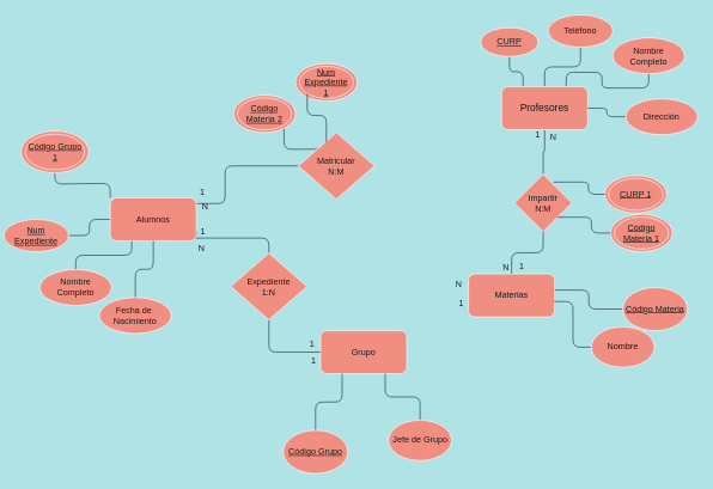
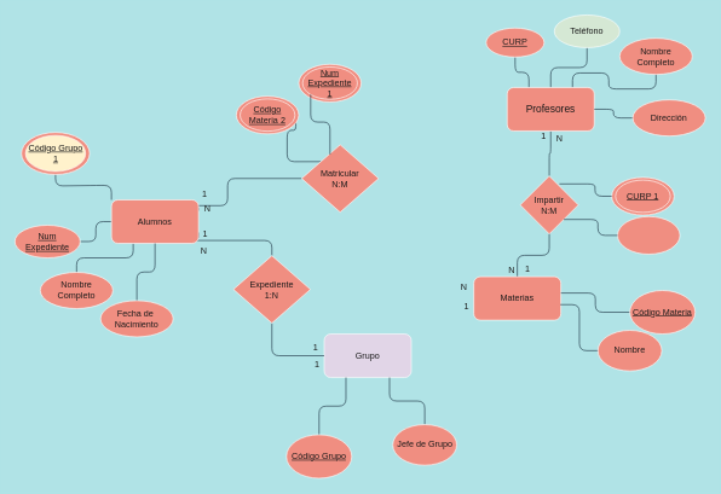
  <mxCell id="0" />
  <mxCell id="1" parent="0" />
  <mxCell id="2" style="edgeStyle=orthogonalEdgeStyle;curved=0;rounded=1;sketch=0;orthogonalLoop=1;jettySize=auto;html=1;exitX=0.25;exitY=0;exitDx=0;exitDy=0;fontColor=#1A1A1A;strokeColor=#182E3E;endArrow=none;endFill=0;" parent="1" source="6" target="8" edge="1"><mxGeometry relative="1" as="geometry" /></mxCell>
  <mxCell id="3" style="edgeStyle=orthogonalEdgeStyle;curved=0;rounded=1;sketch=0;orthogonalLoop=1;jettySize=auto;html=1;exitX=0.75;exitY=0;exitDx=0;exitDy=0;fontColor=#1A1A1A;endArrow=none;endFill=0;strokeColor=#182E3E;" parent="1" source="6" target="9" edge="1"><mxGeometry relative="1" as="geometry" /></mxCell>
  <mxCell id="4" style="edgeStyle=orthogonalEdgeStyle;curved=0;rounded=1;sketch=0;orthogonalLoop=1;jettySize=auto;html=1;exitX=0.5;exitY=0;exitDx=0;exitDy=0;entryX=0.5;entryY=1;entryDx=0;entryDy=0;fontColor=#1A1A1A;endArrow=none;endFill=0;strokeColor=#182E3E;" parent="1" source="6" target="7" edge="1"><mxGeometry relative="1" as="geometry" /></mxCell>
  <mxCell id="5" style="edgeStyle=orthogonalEdgeStyle;curved=0;rounded=1;sketch=0;orthogonalLoop=1;jettySize=auto;html=1;exitX=0.5;exitY=1;exitDx=0;exitDy=0;entryX=0.5;entryY=0;entryDx=0;entryDy=0;fontColor=#1A1A1A;endArrow=none;endFill=0;strokeColor=#182E3E;" parent="1" source="6" target="12" edge="1"><mxGeometry relative="1" as="geometry" /></mxCell>
  <mxCell id="6" value="&lt;font style=&quot;font-size: 14px;&quot;&gt;Profesores&lt;br&gt;&lt;/font&gt;" style="rounded=1;whiteSpace=wrap;html=1;sketch=0;fontColor=#1A1A1A;strokeColor=#FFFFFF;fillColor=#F08E81;" parent="1" vertex="1"><mxGeometry x="698" y="120" width="120" height="60" as="geometry" /></mxCell>
- <mxCell id="7" value="Teléfono" style="ellipse;whiteSpace=wrap;html=1;rounded=0;sketch=0;fontColor=#1A1A1A;strokeColor=#FFFFFF;fillColor=#F08E81;" parent="1" vertex="1"><mxGeometry x="763" y="20" width="90" height="45" as="geometry" /></mxCell>
+ <mxCell id="7" value="Teléfono" style="ellipse;whiteSpace=wrap;html=1;rounded=0;sketch=0;fontColor=#1A1A1A;strokeColor=#FFFFFF;fillColor=#d5e8d4;" parent="1" vertex="1"><mxGeometry x="763" y="20" width="90" height="45" as="geometry" /></mxCell>
  <mxCell id="8" value="&lt;u&gt;CURP&lt;/u&gt;" style="ellipse;whiteSpace=wrap;html=1;rounded=0;sketch=0;fontColor=#1A1A1A;strokeColor=#FFFFFF;fillColor=#F08E81;" parent="1" vertex="1"><mxGeometry x="669" y="38" width="80" height="40" as="geometry" /></mxCell>
  <mxCell id="9" value="Nombre&lt;br&gt;Completo" style="ellipse;whiteSpace=wrap;html=1;rounded=0;sketch=0;fontColor=#1A1A1A;strokeColor=#FFFFFF;fillColor=#F08E81;" parent="1" vertex="1"><mxGeometry x="853" y="52" width="100" height="50" as="geometry" /></mxCell>
  <mxCell id="10" style="edgeStyle=orthogonalEdgeStyle;curved=0;rounded=1;sketch=0;orthogonalLoop=1;jettySize=auto;html=1;exitX=0;exitY=0.5;exitDx=0;exitDy=0;entryX=1;entryY=0.5;entryDx=0;entryDy=0;fontColor=#1A1A1A;endArrow=none;endFill=0;strokeColor=#182E3E;" parent="1" source="11" target="6" edge="1"><mxGeometry relative="1" as="geometry" /></mxCell>
  <mxCell id="11" value="Dirección" style="ellipse;whiteSpace=wrap;html=1;rounded=0;sketch=0;fontColor=#1A1A1A;strokeColor=#FFFFFF;fillColor=#F08E81;" parent="1" vertex="1"><mxGeometry x="871" y="137" width="100" height="50" as="geometry" /></mxCell>
  <mxCell id="12" value="Impartir&lt;br&gt;N:M" style="rhombus;whiteSpace=wrap;html=1;rounded=0;sketch=0;fontColor=#1A1A1A;strokeColor=#FFFFFF;fillColor=#F08E81;" parent="1" vertex="1"><mxGeometry x="716" y="242" width="80" height="80" as="geometry" /></mxCell>
  <mxCell id="13" style="edgeStyle=orthogonalEdgeStyle;curved=0;rounded=1;sketch=0;orthogonalLoop=1;jettySize=auto;html=1;exitX=0.5;exitY=0;exitDx=0;exitDy=0;entryX=0.5;entryY=1;entryDx=0;entryDy=0;fontColor=#1A1A1A;endArrow=none;endFill=0;strokeColor=#182E3E;" parent="1" source="14" target="12" edge="1"><mxGeometry relative="1" as="geometry" /></mxCell>
  <mxCell id="14" value="Materias" style="rounded=1;whiteSpace=wrap;html=1;sketch=0;fontColor=#1A1A1A;strokeColor=#FFFFFF;fillColor=#F08E81;" parent="1" vertex="1"><mxGeometry x="652" y="381" width="120" height="60" as="geometry" /></mxCell>
  <mxCell id="15" style="edgeStyle=orthogonalEdgeStyle;curved=0;rounded=1;sketch=0;orthogonalLoop=1;jettySize=auto;html=1;exitX=0;exitY=0.5;exitDx=0;exitDy=0;entryX=1;entryY=0.375;entryDx=0;entryDy=0;entryPerimeter=0;fontColor=#1A1A1A;endArrow=none;endFill=0;strokeColor=#182E3E;" parent="1" source="16" target="14" edge="1"><mxGeometry relative="1" as="geometry" /></mxCell>
  <mxCell id="16" value="&lt;u&gt;Código Materia&lt;/u&gt;" style="ellipse;whiteSpace=wrap;html=1;rounded=0;sketch=0;fontColor=#1A1A1A;strokeColor=#FFFFFF;fillColor=#F08E81;" parent="1" vertex="1"><mxGeometry x="867" y="400" width="90" height="60" as="geometry" /></mxCell>
  <mxCell id="17" style="edgeStyle=orthogonalEdgeStyle;curved=0;rounded=1;sketch=0;orthogonalLoop=1;jettySize=auto;html=1;exitX=0;exitY=0.5;exitDx=0;exitDy=0;entryX=0.992;entryY=0.642;entryDx=0;entryDy=0;entryPerimeter=0;fontColor=#1A1A1A;endArrow=none;endFill=0;strokeColor=#182E3E;" parent="1" source="18" target="14" edge="1"><mxGeometry relative="1" as="geometry" /></mxCell>
  <mxCell id="18" value="Nombre" style="ellipse;whiteSpace=wrap;html=1;rounded=0;sketch=0;fontColor=#1A1A1A;strokeColor=#FFFFFF;fillColor=#F08E81;" parent="1" vertex="1"><mxGeometry x="823" y="455" width="88" height="56" as="geometry" /></mxCell>
  <mxCell id="19" style="edgeStyle=orthogonalEdgeStyle;curved=0;rounded=1;sketch=0;orthogonalLoop=1;jettySize=auto;html=1;exitX=0;exitY=0.5;exitDx=0;exitDy=0;entryX=1;entryY=0.5;entryDx=0;entryDy=0;fontColor=#1A1A1A;endArrow=none;endFill=0;strokeColor=#182E3E;" edge="1" parent="1" source="24" target="35"><mxGeometry relative="1" as="geometry" /></mxCell>
  <mxCell id="20" style="edgeStyle=orthogonalEdgeStyle;curved=0;rounded=1;sketch=0;orthogonalLoop=1;jettySize=auto;html=1;exitX=0.25;exitY=1;exitDx=0;exitDy=0;entryX=0.5;entryY=0;entryDx=0;entryDy=0;fontColor=#1A1A1A;endArrow=none;endFill=0;strokeColor=#182E3E;" edge="1" parent="1" source="24" target="32"><mxGeometry relative="1" as="geometry" /></mxCell>
  <mxCell id="21" style="edgeStyle=orthogonalEdgeStyle;curved=0;rounded=1;sketch=0;orthogonalLoop=1;jettySize=auto;html=1;exitX=1;exitY=0.75;exitDx=0;exitDy=0;entryX=0.5;entryY=0;entryDx=0;entryDy=0;fontColor=#1A1A1A;endArrow=none;endFill=0;strokeColor=#182E3E;" edge="1" parent="1" source="24" target="27"><mxGeometry relative="1" as="geometry"><Array as="points"><mxPoint x="210" y="331" /><mxPoint x="375" y="331" /></Array></mxGeometry></mxCell>
  <mxCell id="22" style="edgeStyle=orthogonalEdgeStyle;curved=0;rounded=1;sketch=0;orthogonalLoop=1;jettySize=auto;html=1;exitX=1;exitY=0.25;exitDx=0;exitDy=0;entryX=0;entryY=0.5;entryDx=0;entryDy=0;fontColor=#1A1A1A;endArrow=none;endFill=0;strokeColor=#182E3E;" edge="1" parent="1" source="24" target="37"><mxGeometry relative="1" as="geometry"><Array as="points"><mxPoint x="210" y="283" /><mxPoint x="313" y="283" /><mxPoint x="313" y="231" /></Array></mxGeometry></mxCell>
  <mxCell id="23" style="edgeStyle=orthogonalEdgeStyle;curved=0;rounded=1;sketch=0;orthogonalLoop=1;jettySize=auto;html=1;exitX=0;exitY=0;exitDx=0;exitDy=0;entryX=0.5;entryY=1;entryDx=0;entryDy=0;fontColor=#1A1A1A;endArrow=none;endFill=0;strokeColor=#182E3E;" edge="1" parent="1" source="24" target="44"><mxGeometry relative="1" as="geometry" /></mxCell>
  <mxCell id="24" value="Alumnos" style="rounded=1;whiteSpace=wrap;html=1;sketch=0;fontColor=#1A1A1A;strokeColor=#FFFFFF;fillColor=#F08E81;" parent="1" vertex="1"><mxGeometry x="153" y="275" width="120" height="60" as="geometry" /></mxCell>
- <mxCell id="25" value="Grupo" style="rounded=1;whiteSpace=wrap;html=1;sketch=0;fontColor=#1A1A1A;strokeColor=#FFFFFF;fillColor=#F08E81;" parent="1" vertex="1"><mxGeometry x="446" y="460" width="120" height="60" as="geometry" /></mxCell>
+ <mxCell id="25" value="Grupo" style="rounded=1;whiteSpace=wrap;html=1;sketch=0;fontColor=#1A1A1A;strokeColor=#FFFFFF;fillColor=#e1d5e7;" parent="1" vertex="1"><mxGeometry x="446" y="460" width="120" height="60" as="geometry" /></mxCell>
  <mxCell id="26" style="edgeStyle=orthogonalEdgeStyle;curved=0;rounded=1;sketch=0;orthogonalLoop=1;jettySize=auto;html=1;exitX=0.5;exitY=1;exitDx=0;exitDy=0;entryX=0;entryY=0.5;entryDx=0;entryDy=0;fontColor=#1A1A1A;endArrow=none;endFill=0;strokeColor=#182E3E;" edge="1" parent="1" source="27" target="25"><mxGeometry relative="1" as="geometry" /></mxCell>
  <mxCell id="27" value="Expediente&lt;br&gt;1:N" style="rhombus;whiteSpace=wrap;html=1;rounded=0;sketch=0;fontColor=#1A1A1A;strokeColor=#FFFFFF;fillColor=#F08E81;" parent="1" vertex="1"><mxGeometry x="321" y="352" width="106" height="93" as="geometry" /></mxCell>
  <mxCell id="28" style="edgeStyle=orthogonalEdgeStyle;curved=0;rounded=1;sketch=0;orthogonalLoop=1;jettySize=auto;html=1;exitX=0.5;exitY=0;exitDx=0;exitDy=0;entryX=0.25;entryY=1;entryDx=0;entryDy=0;fontColor=#1A1A1A;endArrow=none;endFill=0;strokeColor=#182E3E;" parent="1" source="29" target="25" edge="1"><mxGeometry relative="1" as="geometry"><mxPoint x="455.5" y="585" as="sourcePoint" /></mxGeometry></mxCell>
  <mxCell id="29" value="&lt;u&gt;Código Grupo&lt;/u&gt;" style="ellipse;whiteSpace=wrap;html=1;rounded=0;sketch=0;fontColor=#1A1A1A;strokeColor=#FFFFFF;fillColor=#F08E81;" parent="1" vertex="1"><mxGeometry x="394" y="599" width="90" height="60" as="geometry" /></mxCell>
  <mxCell id="30" style="edgeStyle=orthogonalEdgeStyle;curved=0;rounded=1;sketch=0;orthogonalLoop=1;jettySize=auto;html=1;exitX=0.5;exitY=0;exitDx=0;exitDy=0;entryX=0.75;entryY=1;entryDx=0;entryDy=0;fontColor=#1A1A1A;endArrow=none;endFill=0;strokeColor=#182E3E;" parent="1" source="31" target="25" edge="1"><mxGeometry relative="1" as="geometry" /></mxCell>
  <mxCell id="31" value="Jefe de Grupo" style="ellipse;whiteSpace=wrap;html=1;rounded=0;sketch=0;fontColor=#1A1A1A;strokeColor=#FFFFFF;fillColor=#F08E81;" parent="1" vertex="1"><mxGeometry x="540.5" y="585" width="88" height="56" as="geometry" /></mxCell>
  <mxCell id="32" value="Nombre&lt;br&gt;Completo" style="ellipse;whiteSpace=wrap;html=1;rounded=0;sketch=0;fontColor=#1A1A1A;strokeColor=#FFFFFF;fillColor=#F08E81;" parent="1" vertex="1"><mxGeometry x="55" y="375" width="100" height="50" as="geometry" /></mxCell>
  <mxCell id="33" style="edgeStyle=orthogonalEdgeStyle;curved=0;rounded=1;sketch=0;orthogonalLoop=1;jettySize=auto;html=1;exitX=0.5;exitY=0;exitDx=0;exitDy=0;entryX=0.5;entryY=1;entryDx=0;entryDy=0;fontColor=#1A1A1A;endArrow=none;endFill=0;strokeColor=#182E3E;" edge="1" parent="1" source="34" target="24"><mxGeometry relative="1" as="geometry" /></mxCell>
  <mxCell id="34" value="Fecha de&amp;nbsp;&lt;br&gt;Nacimiento" style="ellipse;whiteSpace=wrap;html=1;rounded=0;sketch=0;fontColor=#1A1A1A;strokeColor=#FFFFFF;fillColor=#F08E81;" parent="1" vertex="1"><mxGeometry x="138" y="414" width="100" height="50" as="geometry" /></mxCell>
- <mxCell id="35" value="&lt;u&gt;Num Expediente&lt;/u&gt;" style="ellipse;whiteSpace=wrap;html=1;rounded=0;sketch=0;fontColor=#1A1A1A;strokeColor=#FFFFFF;fillColor=#F08E81;" parent="1" vertex="1"><mxGeometry x="5" y="305" width="90" height="45" as="geometry" /></mxCell>
+ <mxCell id="35" value="&lt;u&gt;Num Expediente&lt;/u&gt;" style="ellipse;whiteSpace=wrap;html=1;rounded=0;sketch=0;fontColor=#1A1A1A;strokeColor=#FFFFFF;fillColor=#F08E81;" parent="1" vertex="1"><mxGeometry x="20" y="310" width="90" height="45" as="geometry" /></mxCell>
  <mxCell id="36" style="edgeStyle=orthogonalEdgeStyle;curved=0;rounded=1;sketch=0;orthogonalLoop=1;jettySize=auto;html=1;exitX=0;exitY=0;exitDx=0;exitDy=0;entryX=0.953;entryY=0.702;entryDx=0;entryDy=0;entryPerimeter=0;fontColor=#1A1A1A;endArrow=none;endFill=0;strokeColor=#182E3E;" edge="1" parent="1" source="37" target="65"><mxGeometry relative="1" as="geometry" /></mxCell>
- <mxCell id="37" value="Matricular&lt;br&gt;N:M" style="rhombus;whiteSpace=wrap;html=1;rounded=0;sketch=0;fontColor=#1A1A1A;strokeColor=#FFFFFF;fillColor=#F08E81;" vertex="1" parent="1"><mxGeometry x="415" y="184" width="106" height="93" as="geometry" /></mxCell>
+ <mxCell id="37" value="Matricular&lt;br&gt;N:M" style="rhombus;whiteSpace=wrap;html=1;rounded=0;sketch=0;fontColor=#1A1A1A;strokeColor=#FFFFFF;fillColor=#F08E81;" vertex="1" parent="1"><mxGeometry x="415" y="199" width="106" height="93" as="geometry" /></mxCell>
  <mxCell id="38" value="1" style="text;html=1;align=center;verticalAlign=middle;resizable=0;points=[];autosize=1;strokeColor=none;fillColor=none;fontColor=#1A1A1A;" vertex="1" parent="1"><mxGeometry x="273" y="313" width="17" height="18" as="geometry" /></mxCell>
  <mxCell id="39" value="1" style="text;html=1;align=center;verticalAlign=middle;resizable=0;points=[];autosize=1;strokeColor=none;fillColor=none;fontColor=#1A1A1A;" vertex="1" parent="1"><mxGeometry x="425" y="470" width="17" height="18" as="geometry" /></mxCell>
  <mxCell id="40" value="1" style="text;html=1;align=center;verticalAlign=middle;resizable=0;points=[];autosize=1;strokeColor=none;fillColor=none;fontColor=#1A1A1A;" vertex="1" parent="1"><mxGeometry x="427" y="494" width="17" height="18" as="geometry" /></mxCell>
  <mxCell id="41" value="N" style="text;html=1;align=center;verticalAlign=middle;resizable=0;points=[];autosize=1;strokeColor=none;fillColor=none;fontColor=#1A1A1A;" vertex="1" parent="1"><mxGeometry x="270" y="336" width="19" height="18" as="geometry" /></mxCell>
  <mxCell id="42" value="" style="group" vertex="1" connectable="0" parent="1"><mxGeometry x="29" y="182" width="94" height="58" as="geometry" /></mxCell>
  <mxCell id="43" value="" style="ellipse;whiteSpace=wrap;html=1;rounded=0;sketch=0;fontSize=14;fontColor=#1A1A1A;strokeColor=#FFFFFF;fillColor=#F08E81;" vertex="1" parent="42"><mxGeometry width="94" height="58.0" as="geometry" /></mxCell>
- <mxCell id="44" value="&lt;u&gt;Código Grupo&lt;br&gt;&lt;/u&gt;&lt;u&gt;1&lt;br&gt;&lt;/u&gt;" style="ellipse;whiteSpace=wrap;html=1;rounded=0;sketch=0;fontColor=#1A1A1A;strokeColor=#FFFFFF;fillColor=#F08E81;" vertex="1" parent="42"><mxGeometry x="5.732" y="4.143" width="82.537" height="49.714" as="geometry" /></mxCell>
+ <mxCell id="44" value="&lt;u&gt;Código Grupo&lt;br&gt;&lt;/u&gt;&lt;u&gt;1&lt;br&gt;&lt;/u&gt;" style="ellipse;whiteSpace=wrap;html=1;rounded=0;sketch=0;fontColor=#1A1A1A;strokeColor=#FFFFFF;fillColor=#fff2cc;" vertex="1" parent="42"><mxGeometry x="5.732" y="4.143" width="82.537" height="49.714" as="geometry" /></mxCell>
  <mxCell id="45" value="1" style="text;html=1;align=center;verticalAlign=middle;resizable=0;points=[];autosize=1;strokeColor=none;fillColor=none;fontColor=#1A1A1A;" vertex="1" parent="1"><mxGeometry x="272" y="258" width="17" height="18" as="geometry" /></mxCell>
  <mxCell id="46" value="N" style="text;html=1;align=center;verticalAlign=middle;resizable=0;points=[];autosize=1;strokeColor=none;fillColor=none;fontColor=#1A1A1A;" vertex="1" parent="1"><mxGeometry x="628" y="386" width="19" height="18" as="geometry" /></mxCell>
  <mxCell id="47" value="1" style="text;html=1;align=center;verticalAlign=middle;resizable=0;points=[];autosize=1;strokeColor=none;fillColor=none;fontColor=#1A1A1A;" vertex="1" parent="1"><mxGeometry x="633" y="414" width="17" height="18" as="geometry" /></mxCell>
  <mxCell id="48" value="N" style="text;html=1;align=center;verticalAlign=middle;resizable=0;points=[];autosize=1;strokeColor=none;fillColor=none;fontColor=#1A1A1A;" vertex="1" parent="1"><mxGeometry x="275" y="279" width="19" height="18" as="geometry" /></mxCell>
  <mxCell id="49" value="1" style="text;html=1;align=center;verticalAlign=middle;resizable=0;points=[];autosize=1;strokeColor=none;fillColor=none;fontColor=#1A1A1A;" vertex="1" parent="1"><mxGeometry x="739" y="178" width="17" height="18" as="geometry" /></mxCell>
  <mxCell id="50" value="N" style="text;html=1;align=center;verticalAlign=middle;resizable=0;points=[];autosize=1;strokeColor=none;fillColor=none;fontColor=#1A1A1A;" vertex="1" parent="1"><mxGeometry x="694" y="363" width="19" height="18" as="geometry" /></mxCell>
  <mxCell id="51" value="1" style="text;html=1;align=center;verticalAlign=middle;resizable=0;points=[];autosize=1;strokeColor=none;fillColor=none;fontColor=#1A1A1A;" vertex="1" parent="1"><mxGeometry x="717" y="362" width="17" height="18" as="geometry" /></mxCell>
  <mxCell id="52" value="N" style="text;html=1;align=center;verticalAlign=middle;resizable=0;points=[];autosize=1;strokeColor=none;fillColor=none;fontColor=#1A1A1A;" vertex="1" parent="1"><mxGeometry x="760" y="181" width="19" height="18" as="geometry" /></mxCell>
  <mxCell id="53" value="" style="group" vertex="1" connectable="0" parent="1"><mxGeometry x="842" y="244" width="86" height="52" as="geometry" /></mxCell>
  <mxCell id="54" value="" style="ellipse;whiteSpace=wrap;html=1;rounded=0;sketch=0;fontSize=14;fontColor=#1A1A1A;strokeColor=#FFFFFF;fillColor=#F08E81;" vertex="1" parent="53"><mxGeometry width="86" height="52.0" as="geometry" /></mxCell>
  <mxCell id="55" value="&lt;u&gt;CURP 1&lt;br&gt;&lt;/u&gt;" style="ellipse;whiteSpace=wrap;html=1;rounded=0;sketch=0;fontColor=#1A1A1A;strokeColor=#FFFFFF;fillColor=#F08E81;" vertex="1" parent="53"><mxGeometry x="5.244" y="3.714" width="75.512" height="44.571" as="geometry" /></mxCell>
  <mxCell id="56" value="" style="group" vertex="1" connectable="0" parent="1"><mxGeometry x="850" y="298" width="86" height="52" as="geometry" /></mxCell>
  <mxCell id="57" value="" style="ellipse;whiteSpace=wrap;html=1;rounded=0;sketch=0;fontSize=14;fontColor=#1A1A1A;strokeColor=#FFFFFF;fillColor=#F08E81;" vertex="1" parent="56"><mxGeometry width="86" height="52.0" as="geometry" /></mxCell>
- <mxCell id="58" value="&lt;u&gt;Código Materia 1&lt;/u&gt;&lt;u&gt;&lt;br&gt;&lt;/u&gt;" style="ellipse;whiteSpace=wrap;html=1;rounded=0;sketch=0;fontColor=#1A1A1A;strokeColor=#FFFFFF;fillColor=#F08E81;" vertex="1" parent="56"><mxGeometry x="5.244" y="3.714" width="75.512" height="44.571" as="geometry" /></mxCell>
  <mxCell id="59" style="edgeStyle=orthogonalEdgeStyle;curved=0;rounded=1;sketch=0;orthogonalLoop=1;jettySize=auto;html=1;exitX=0;exitY=0.5;exitDx=0;exitDy=0;entryX=1;entryY=1;entryDx=0;entryDy=0;fontColor=#1A1A1A;endArrow=none;endFill=0;strokeColor=#182E3E;" edge="1" parent="1" source="57" target="12"><mxGeometry relative="1" as="geometry" /></mxCell>
  <mxCell id="60" style="edgeStyle=orthogonalEdgeStyle;curved=0;rounded=1;sketch=0;orthogonalLoop=1;jettySize=auto;html=1;exitX=0;exitY=0.5;exitDx=0;exitDy=0;entryX=0.675;entryY=0.138;entryDx=0;entryDy=0;entryPerimeter=0;fontColor=#1A1A1A;endArrow=none;endFill=0;strokeColor=#182E3E;" edge="1" parent="1" source="54" target="12"><mxGeometry relative="1" as="geometry" /></mxCell>
  <mxCell id="61" value="" style="group" vertex="1" connectable="0" parent="1"><mxGeometry x="411" y="88" width="86" height="52" as="geometry" /></mxCell>
  <mxCell id="62" value="" style="ellipse;whiteSpace=wrap;html=1;rounded=0;sketch=0;fontSize=14;fontColor=#1A1A1A;strokeColor=#FFFFFF;fillColor=#F08E81;" vertex="1" parent="61"><mxGeometry width="86" height="52.0" as="geometry" /></mxCell>
  <mxCell id="63" value="&lt;u&gt;Num Expediente&lt;br&gt;&lt;/u&gt;&lt;u&gt;1&lt;br&gt;&lt;/u&gt;" style="ellipse;whiteSpace=wrap;html=1;rounded=0;sketch=0;fontColor=#1A1A1A;strokeColor=#FFFFFF;fillColor=#F08E81;" vertex="1" parent="61"><mxGeometry x="5.244" y="3.714" width="75.512" height="44.571" as="geometry" /></mxCell>
  <mxCell id="64" value="" style="group" vertex="1" connectable="0" parent="1"><mxGeometry x="325" y="132" width="86" height="52" as="geometry" /></mxCell>
  <mxCell id="65" value="" style="ellipse;whiteSpace=wrap;html=1;rounded=0;sketch=0;fontSize=14;fontColor=#1A1A1A;strokeColor=#FFFFFF;fillColor=#F08E81;" vertex="1" parent="64"><mxGeometry width="86" height="52.0" as="geometry" /></mxCell>
  <mxCell id="66" value="&lt;u&gt;Código Materia 2&lt;/u&gt;&lt;u&gt;&lt;br&gt;&lt;/u&gt;" style="ellipse;whiteSpace=wrap;html=1;rounded=0;sketch=0;fontColor=#1A1A1A;strokeColor=#FFFFFF;fillColor=#F08E81;" vertex="1" parent="64"><mxGeometry x="5.244" y="3.714" width="75.512" height="44.571" as="geometry" /></mxCell>
  <mxCell id="67" style="edgeStyle=orthogonalEdgeStyle;curved=0;rounded=1;sketch=0;orthogonalLoop=1;jettySize=auto;html=1;exitX=0;exitY=1;exitDx=0;exitDy=0;entryX=0.368;entryY=0.145;entryDx=0;entryDy=0;entryPerimeter=0;fontColor=#1A1A1A;endArrow=none;endFill=0;strokeColor=#182E3E;" edge="1" parent="1" source="63" target="37"><mxGeometry relative="1" as="geometry" /></mxCell>
